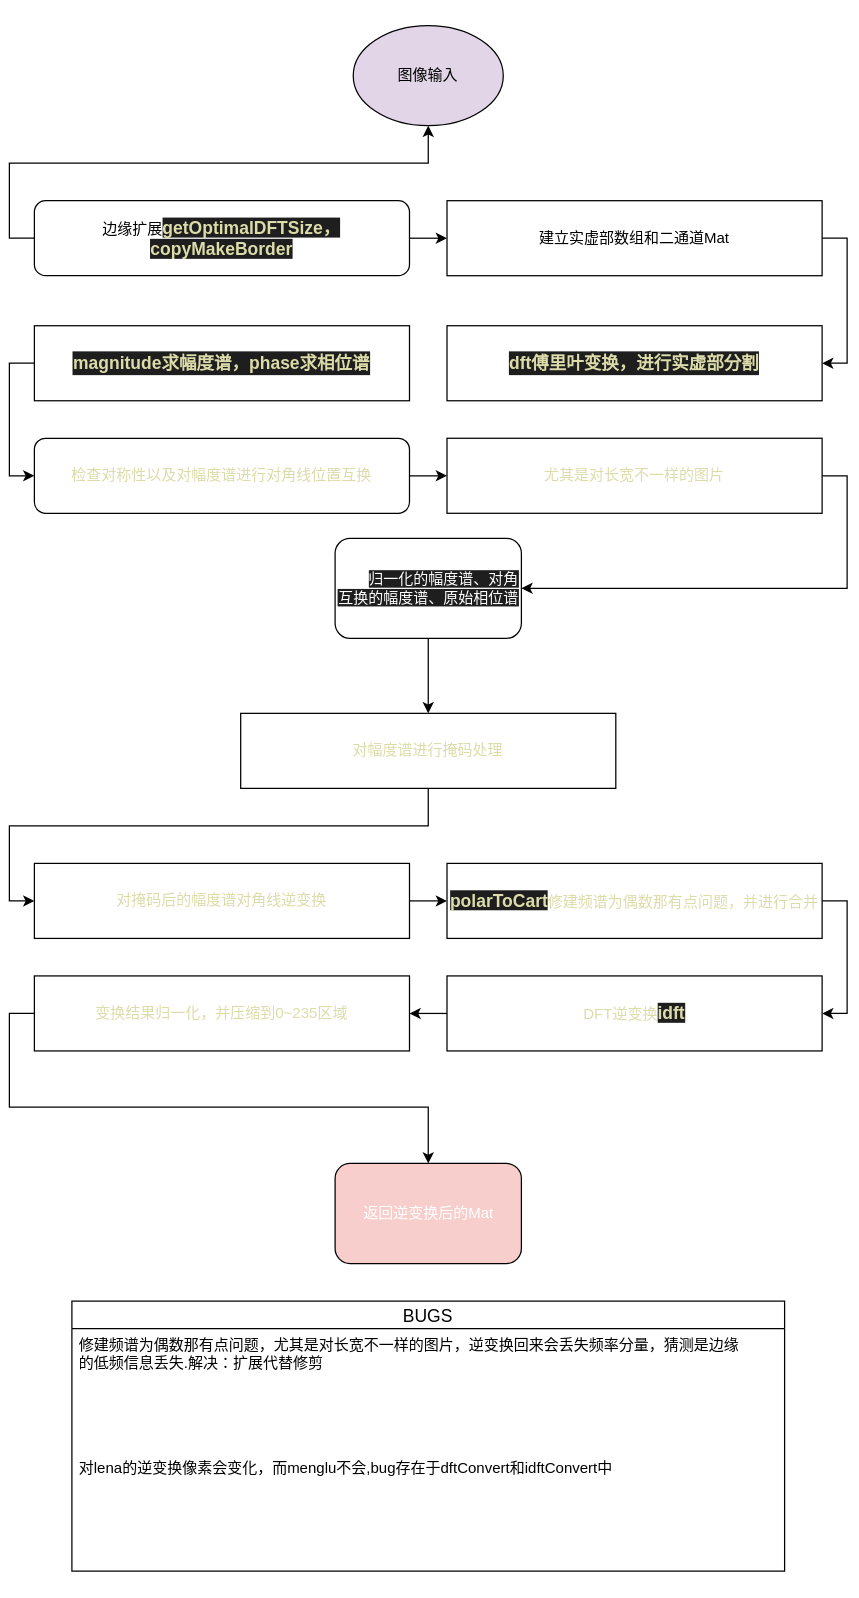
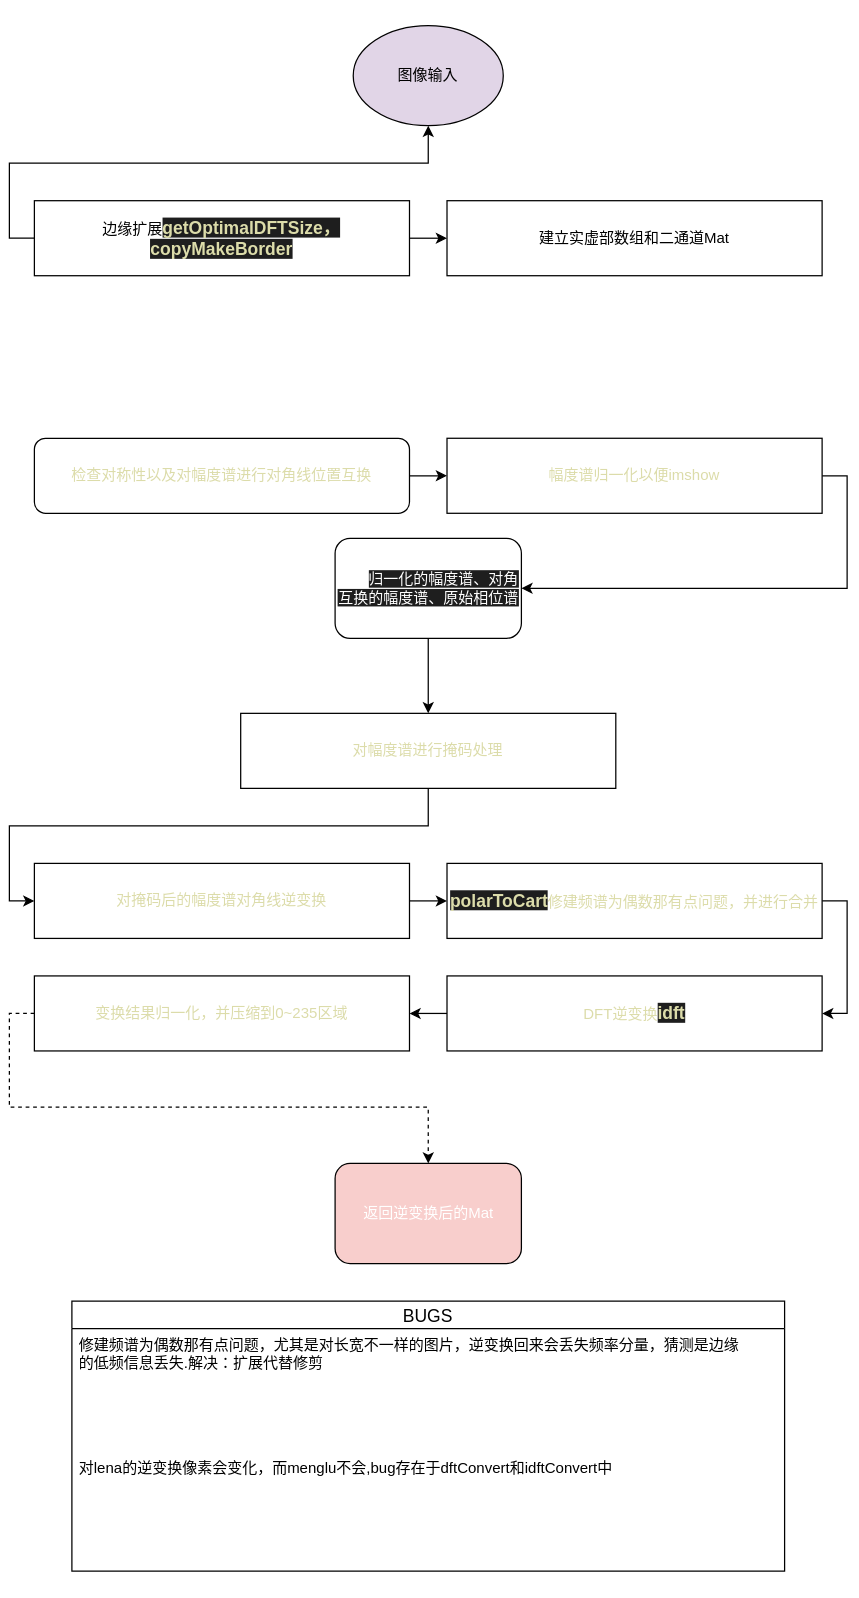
  <mxCell id="0" />
  <mxCell id="1" parent="0" />
  <mxCell id="2" style="edgeStyle=orthogonalEdgeStyle;rounded=0;orthogonalLoop=1;jettySize=auto;html=1;exitX=1;exitY=0.5;exitDx=0;exitDy=0;entryX=0;entryY=0.5;entryDx=0;entryDy=0;" parent="1" source="4" target="7" edge="1"><mxGeometry relative="1" as="geometry" /></mxCell>
  <mxCell id="3" style="edgeStyle=orthogonalEdgeStyle;rounded=0;orthogonalLoop=1;jettySize=auto;html=1;exitX=0;exitY=0.5;exitDx=0;exitDy=0;entryX=0.5;entryY=1;entryDx=0;entryDy=0;" parent="1" source="4" target="5" edge="1"><mxGeometry relative="1" as="geometry" /></mxCell>
- <mxCell id="4" value="边缘扩展&lt;span style=&quot;color: rgb(220 , 220 , 170) ; background-color: rgb(30 , 30 , 30) ; font-size: 14px ; font-weight: 600&quot;&gt;getOptimalDFTSize，&lt;/span&gt;&lt;span style=&quot;color: rgb(220 , 220 , 170) ; background-color: rgb(30 , 30 , 30) ; font-size: 14px ; font-weight: 600&quot;&gt;copyMakeBorder&lt;/span&gt;" style="whiteSpace=wrap;html=1;rounded=1;" parent="1" vertex="1"><mxGeometry x="20" y="160" width="300" height="60" as="geometry" /></mxCell>
+ <mxCell id="4" value="边缘扩展&lt;span style=&quot;color: rgb(220 , 220 , 170) ; background-color: rgb(30 , 30 , 30) ; font-size: 14px ; font-weight: 600&quot;&gt;getOptimalDFTSize，&lt;/span&gt;&lt;span style=&quot;color: rgb(220 , 220 , 170) ; background-color: rgb(30 , 30 , 30) ; font-size: 14px ; font-weight: 600&quot;&gt;copyMakeBorder&lt;/span&gt;" style="rounded=0;whiteSpace=wrap;html=1;" parent="1" vertex="1"><mxGeometry x="20" y="160" width="300" height="60" as="geometry" /></mxCell>
  <mxCell id="5" value="图像输入" style="ellipse;whiteSpace=wrap;html=1;fillColor=#e1d5e7;" parent="1" vertex="1"><mxGeometry x="275" y="20" width="120" height="80" as="geometry" /></mxCell>
- <mxCell id="6" style="edgeStyle=orthogonalEdgeStyle;rounded=0;orthogonalLoop=1;jettySize=auto;html=1;exitX=1;exitY=0.5;exitDx=0;exitDy=0;entryX=1;entryY=0.5;entryDx=0;entryDy=0;" parent="1" source="7" target="8" edge="1"><mxGeometry relative="1" as="geometry" /></mxCell>
  <mxCell id="7" value="建立实虚部数组和二通道Mat" style="rounded=0;whiteSpace=wrap;html=1;" parent="1" vertex="1"><mxGeometry x="350" y="160" width="300" height="60" as="geometry" /></mxCell>
- <mxCell id="8" value="&lt;div style=&quot;color: rgb(212 , 212 , 212) ; background-color: rgb(30 , 30 , 30) ; font-weight: 600 ; font-size: 14px ; line-height: 19px&quot;&gt;&lt;span style=&quot;color: #dcdcaa&quot;&gt;dft傅里叶变换，进行实虚部分割&lt;/span&gt;&lt;/div&gt;" style="rounded=0;whiteSpace=wrap;html=1;" parent="1" vertex="1"><mxGeometry x="350" y="260" width="300" height="60" as="geometry" /></mxCell>
- <mxCell id="9" style="edgeStyle=orthogonalEdgeStyle;rounded=0;orthogonalLoop=1;jettySize=auto;html=1;exitX=0;exitY=0.5;exitDx=0;exitDy=0;entryX=0;entryY=0.5;entryDx=0;entryDy=0;" parent="1" source="10" target="12" edge="1"><mxGeometry relative="1" as="geometry" /></mxCell>
- <mxCell id="10" value="&lt;div style=&quot;color: rgb(212 , 212 , 212) ; background-color: rgb(30 , 30 , 30) ; font-weight: 600 ; font-size: 14px ; line-height: 19px&quot;&gt;&lt;div style=&quot;line-height: 19px&quot;&gt;&lt;span style=&quot;color: #dcdcaa&quot;&gt;magnitude求幅度谱，&lt;/span&gt;&lt;span style=&quot;color: rgb(220 , 220 , 170)&quot;&gt;phase求相位谱&lt;/span&gt;&lt;/div&gt;&lt;/div&gt;" style="rounded=0;whiteSpace=wrap;html=1;" parent="1" vertex="1"><mxGeometry x="20" y="260" width="300" height="60" as="geometry" /></mxCell>
  <mxCell id="11" style="edgeStyle=orthogonalEdgeStyle;rounded=0;orthogonalLoop=1;jettySize=auto;html=1;exitX=1;exitY=0.5;exitDx=0;exitDy=0;" parent="1" source="12" target="14" edge="1"><mxGeometry relative="1" as="geometry" /></mxCell>
  <mxCell id="12" value="&lt;font color=&quot;#dcdcaa&quot;&gt;检查对称性以及对幅度谱进行对角线位置互换&lt;/font&gt;" style="whiteSpace=wrap;html=1;rounded=1;" parent="1" vertex="1"><mxGeometry x="20" y="350" width="300" height="60" as="geometry" /></mxCell>
  <mxCell id="13" style="edgeStyle=orthogonalEdgeStyle;rounded=0;orthogonalLoop=1;jettySize=auto;html=1;exitX=1;exitY=0.5;exitDx=0;exitDy=0;entryX=1;entryY=0.5;entryDx=0;entryDy=0;" parent="1" source="14" target="16" edge="1"><mxGeometry relative="1" as="geometry" /></mxCell>
- <mxCell id="14" value="&lt;font color=&quot;#dcdcaa&quot;&gt;尤其是对长宽不一样的图片&lt;/font&gt;" style="rounded=0;whiteSpace=wrap;html=1;" parent="1" vertex="1"><mxGeometry x="350" y="350" width="300" height="60" as="geometry" /></mxCell>
+ <mxCell id="14" value="&lt;font color=&quot;#dcdcaa&quot;&gt;幅度谱归一化以便imshow&lt;/font&gt;" style="rounded=0;whiteSpace=wrap;html=1;" parent="1" vertex="1"><mxGeometry x="350" y="350" width="300" height="60" as="geometry" /></mxCell>
  <mxCell id="15" style="edgeStyle=orthogonalEdgeStyle;rounded=0;orthogonalLoop=1;jettySize=auto;html=1;exitX=0.5;exitY=1;exitDx=0;exitDy=0;entryX=0.5;entryY=0;entryDx=0;entryDy=0;" parent="1" source="16" target="18" edge="1"><mxGeometry relative="1" as="geometry" /></mxCell>
  <mxCell id="16" value="&lt;font color=&quot;#ffffff&quot; style=&quot;font-size: 12px&quot;&gt;返回&lt;span style=&quot;background-color: rgb(30 , 30 , 30)&quot;&gt;归一化的幅度谱、对角互换的幅度谱、原始相位谱&lt;/span&gt;&lt;/font&gt;" style="rounded=1;whiteSpace=wrap;html=1;" parent="1" vertex="1"><mxGeometry x="260.5" y="430" width="149" height="80" as="geometry" /></mxCell>
  <mxCell id="17" style="edgeStyle=orthogonalEdgeStyle;rounded=0;orthogonalLoop=1;jettySize=auto;html=1;entryX=0;entryY=0.5;entryDx=0;entryDy=0;" parent="1" source="18" target="20" edge="1"><mxGeometry relative="1" as="geometry" /></mxCell>
  <mxCell id="18" value="&lt;font color=&quot;#dcdcaa&quot;&gt;对幅度谱进行掩码处理&lt;/font&gt;" style="rounded=0;whiteSpace=wrap;html=1;" parent="1" vertex="1"><mxGeometry x="185" y="570" width="300" height="60" as="geometry" /></mxCell>
  <mxCell id="19" style="edgeStyle=orthogonalEdgeStyle;rounded=0;orthogonalLoop=1;jettySize=auto;html=1;exitX=1;exitY=0.5;exitDx=0;exitDy=0;entryX=0;entryY=0.5;entryDx=0;entryDy=0;" parent="1" source="20" target="22" edge="1"><mxGeometry relative="1" as="geometry" /></mxCell>
  <mxCell id="20" value="&lt;font color=&quot;#dcdcaa&quot;&gt;对掩码后的幅度谱对角线逆变换&lt;/font&gt;" style="rounded=0;whiteSpace=wrap;html=1;" parent="1" vertex="1"><mxGeometry x="20" y="690" width="300" height="60" as="geometry" /></mxCell>
  <mxCell id="21" style="edgeStyle=orthogonalEdgeStyle;rounded=0;orthogonalLoop=1;jettySize=auto;html=1;exitX=1;exitY=0.5;exitDx=0;exitDy=0;entryX=1;entryY=0.5;entryDx=0;entryDy=0;" parent="1" source="22" target="24" edge="1"><mxGeometry relative="1" as="geometry" /></mxCell>
  <mxCell id="22" value="&lt;span style=&quot;color: rgb(220 , 220 , 170) ; background-color: rgb(30 , 30 , 30) ; font-size: 14px ; font-weight: 600&quot;&gt;polarToCart&lt;/span&gt;&lt;font color=&quot;#dcdcaa&quot;&gt;修建频谱为偶数那有点问题，并进行合并&lt;/font&gt;" style="rounded=0;whiteSpace=wrap;html=1;" parent="1" vertex="1"><mxGeometry x="350" y="690" width="300" height="60" as="geometry" /></mxCell>
  <mxCell id="23" style="edgeStyle=orthogonalEdgeStyle;rounded=0;orthogonalLoop=1;jettySize=auto;html=1;exitX=0;exitY=0.5;exitDx=0;exitDy=0;entryX=1;entryY=0.5;entryDx=0;entryDy=0;" parent="1" source="24" target="26" edge="1"><mxGeometry relative="1" as="geometry" /></mxCell>
  <mxCell id="24" value="&lt;font color=&quot;#dcdcaa&quot;&gt;DFT逆变换&lt;/font&gt;&lt;span style=&quot;color: rgb(220 , 220 , 170) ; background-color: rgb(30 , 30 , 30) ; font-size: 14px ; font-weight: 600&quot;&gt;idft&lt;/span&gt;" style="rounded=0;whiteSpace=wrap;html=1;" parent="1" vertex="1"><mxGeometry x="350" y="780" width="300" height="60" as="geometry" /></mxCell>
- <mxCell id="25" style="edgeStyle=orthogonalEdgeStyle;rounded=0;orthogonalLoop=1;jettySize=auto;html=1;exitX=0;exitY=0.5;exitDx=0;exitDy=0;" parent="1" source="26" target="27" edge="1"><mxGeometry relative="1" as="geometry" /></mxCell>
+ <mxCell id="25" style="edgeStyle=orthogonalEdgeStyle;rounded=0;orthogonalLoop=1;jettySize=auto;html=1;exitX=0;exitY=0.5;exitDx=0;exitDy=0;dashed=1;" parent="1" source="26" target="27" edge="1"><mxGeometry relative="1" as="geometry" /></mxCell>
  <mxCell id="26" value="&lt;font color=&quot;#dcdcaa&quot;&gt;变换结果归一化，并压缩到0~235区域&lt;/font&gt;" style="rounded=0;whiteSpace=wrap;html=1;" parent="1" vertex="1"><mxGeometry x="20" y="780" width="300" height="60" as="geometry" /></mxCell>
  <mxCell id="27" value="&lt;font color=&quot;#ffffff&quot;&gt;返回逆变换后的Mat&lt;br&gt;&lt;/font&gt;" style="rounded=1;whiteSpace=wrap;html=1;fillColor=#f8cecc;" parent="1" vertex="1"><mxGeometry x="260.5" y="930" width="149" height="80" as="geometry" /></mxCell>
  <mxCell id="28" value="BUGS" style="swimlane;fontStyle=0;childLayout=stackLayout;horizontal=1;startSize=22;horizontalStack=0;resizeParent=1;resizeParentMax=0;resizeLast=0;collapsible=1;marginBottom=0;align=center;fontSize=14;" parent="1" vertex="1"><mxGeometry x="50" y="1040" width="570" height="216" as="geometry"><mxRectangle x="160" y="1100" width="70" height="22" as="alternateBounds" /></mxGeometry></mxCell>
  <mxCell id="29" value="修建频谱为偶数那有点问题，尤其是对长宽不一样的图片，逆变换回来会丢失频率分量，猜测是边缘&#10;的低频信息丢失.解决：扩展代替修剪" style="text;strokeColor=none;fillColor=none;spacingLeft=4;spacingRight=4;overflow=hidden;rotatable=0;points=[[0,0.5],[1,0.5]];portConstraint=eastwest;fontSize=12;" parent="28" vertex="1"><mxGeometry y="22" width="570" height="98" as="geometry" /></mxCell>
  <mxCell id="30" value="对lena的逆变换像素会变化，而menglu不会,bug存在于dftConvert和idftConvert中" style="text;strokeColor=none;fillColor=none;spacingLeft=4;spacingRight=4;overflow=hidden;rotatable=0;points=[[0,0.5],[1,0.5]];portConstraint=eastwest;fontSize=12;" parent="28" vertex="1"><mxGeometry y="120" width="570" height="96" as="geometry" /></mxCell>
